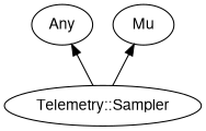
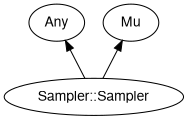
  digraph {
    bgcolor="#FFFFFF"
    rankdir=BT
    splines=polyline
    node [color="#000000" fontcolor="#000000" fontname=FreeSans]
    edge [color="#000000"]
-   "Telemetry::Sampler"
+   "Telemetry::Sampler" [label="Sampler::Sampler"]
    Any
    Mu
    "Telemetry::Sampler" -> Any
    "Telemetry::Sampler" -> Mu
  }
